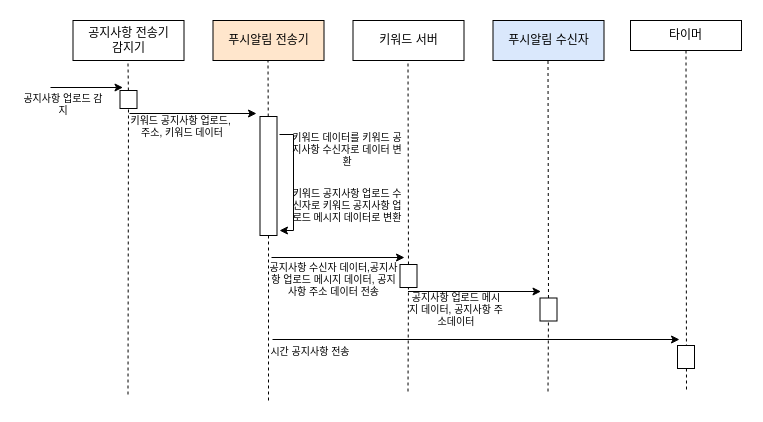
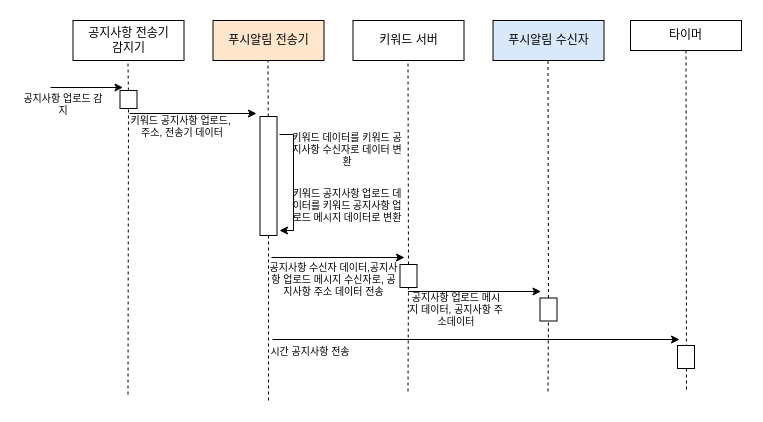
  <mxCell id="0" />
  <mxCell id="1" parent="0" />
  <mxCell id="2" value="키워드 서버" style="rounded=0;whiteSpace=wrap;html=1;" parent="1" vertex="1"><mxGeometry x="352.5" y="20" width="111" height="40" as="geometry" /></mxCell>
  <mxCell id="3" value="푸시알림 전송기" style="rounded=0;whiteSpace=wrap;html=1;fillColor=#ffe6cc;" parent="1" vertex="1"><mxGeometry x="212.5" y="20" width="111" height="40" as="geometry" /></mxCell>
  <mxCell id="4" value="공지사항 전송기&lt;br&gt;감지기" style="rounded=0;whiteSpace=wrap;html=1;" parent="1" vertex="1"><mxGeometry x="72.5" y="20" width="111" height="40" as="geometry" /></mxCell>
  <mxCell id="5" value="푸시알림 수신자" style="rounded=0;whiteSpace=wrap;html=1;fillColor=#dae8fc;" parent="1" vertex="1"><mxGeometry x="492.5" y="20" width="111" height="40" as="geometry" /></mxCell>
  <mxCell id="6" value="" style="endArrow=none;dashed=1;html=1;rounded=0;startArrow=none;" parent="1" source="18" edge="1"><mxGeometry width="50" height="50" relative="1" as="geometry"><mxPoint x="267.5" y="391" as="sourcePoint" /><mxPoint x="267.5" y="60" as="targetPoint" /></mxGeometry></mxCell>
  <mxCell id="7" value="" style="endArrow=none;dashed=1;html=1;rounded=0;startArrow=none;" parent="1" source="20" edge="1"><mxGeometry width="50" height="50" relative="1" as="geometry"><mxPoint x="127.5" y="394" as="sourcePoint" /><mxPoint x="127.5" y="63" as="targetPoint" /></mxGeometry></mxCell>
  <mxCell id="8" value="" style="endArrow=none;dashed=1;html=1;rounded=0;startArrow=none;" parent="1" source="13" edge="1"><mxGeometry width="50" height="50" relative="1" as="geometry"><mxPoint x="547.5" y="391" as="sourcePoint" /><mxPoint x="547.5" y="60" as="targetPoint" /></mxGeometry></mxCell>
  <mxCell id="9" value="" style="endArrow=none;dashed=1;html=1;rounded=0;startArrow=none;" parent="1" source="15" edge="1"><mxGeometry width="50" height="50" relative="1" as="geometry"><mxPoint x="407.5" y="391" as="sourcePoint" /><mxPoint x="407.5" y="60" as="targetPoint" /></mxGeometry></mxCell>
  <mxCell id="10" value="" style="endArrow=classic;html=1;rounded=0;" parent="1" edge="1"><mxGeometry width="50" height="50" relative="1" as="geometry"><mxPoint x="407.5" y="291" as="sourcePoint" /><mxPoint x="540.5" y="291" as="targetPoint" /></mxGeometry></mxCell>
  <mxCell id="11" value="" style="endArrow=classic;html=1;rounded=0;" parent="1" edge="1"><mxGeometry width="50" height="50" relative="1" as="geometry"><mxPoint x="129" y="113" as="sourcePoint" /><mxPoint x="256" y="113" as="targetPoint" /></mxGeometry></mxCell>
  <mxCell id="12" value="" style="endArrow=classic;html=1;rounded=0;" parent="1" edge="1"><mxGeometry width="50" height="50" relative="1" as="geometry"><mxPoint x="271" y="257" as="sourcePoint" /><mxPoint x="404" y="257" as="targetPoint" /></mxGeometry></mxCell>
  <mxCell id="13" value="" style="rounded=0;whiteSpace=wrap;html=1;" parent="1" vertex="1"><mxGeometry x="539.5" y="297.5" width="17" height="23" as="geometry" /></mxCell>
  <mxCell id="14" value="" style="endArrow=none;dashed=1;html=1;rounded=0;" parent="1" target="13" edge="1"><mxGeometry width="50" height="50" relative="1" as="geometry"><mxPoint x="547.5" y="391" as="sourcePoint" /><mxPoint x="547.5" y="60" as="targetPoint" /></mxGeometry></mxCell>
  <mxCell id="15" value="" style="rounded=0;whiteSpace=wrap;html=1;" parent="1" vertex="1"><mxGeometry x="399.5" y="264" width="17" height="23" as="geometry" /></mxCell>
  <mxCell id="16" value="" style="endArrow=none;dashed=1;html=1;rounded=0;" parent="1" target="15" edge="1"><mxGeometry width="50" height="50" relative="1" as="geometry"><mxPoint x="407.5" y="391" as="sourcePoint" /><mxPoint x="407.5" y="60" as="targetPoint" /></mxGeometry></mxCell>
  <mxCell id="17" value="공지사항 업로드 메시지 데이터, 공지사항 주소데이터" style="text;html=1;strokeColor=none;fillColor=none;align=center;verticalAlign=middle;whiteSpace=wrap;rounded=0;fontSize=10;" parent="1" vertex="1"><mxGeometry x="407.5" y="294" width="96" height="30" as="geometry" /></mxCell>
  <mxCell id="18" value="" style="rounded=0;whiteSpace=wrap;html=1;" parent="1" vertex="1"><mxGeometry x="259.5" y="116" width="17" height="119" as="geometry" /></mxCell>
  <mxCell id="19" value="" style="endArrow=none;dashed=1;html=1;rounded=0;startArrow=none;" parent="1" target="18" edge="1"><mxGeometry width="50" height="50" relative="1" as="geometry"><mxPoint x="268" y="400" as="sourcePoint" /><mxPoint x="267.5" y="60" as="targetPoint" /></mxGeometry></mxCell>
  <mxCell id="20" value="" style="rounded=0;whiteSpace=wrap;html=1;" parent="1" vertex="1"><mxGeometry x="119.5" y="90" width="17" height="18" as="geometry" /></mxCell>
  <mxCell id="21" value="" style="endArrow=none;dashed=1;html=1;rounded=0;" parent="1" target="20" edge="1"><mxGeometry width="50" height="50" relative="1" as="geometry"><mxPoint x="127.5" y="394" as="sourcePoint" /><mxPoint x="127.5" y="63" as="targetPoint" /></mxGeometry></mxCell>
- <mxCell id="22" value="키워드 공지사항 업로드,&amp;nbsp; 주소, 키워드 데이터" style="text;html=1;strokeColor=none;fillColor=none;align=center;verticalAlign=middle;whiteSpace=wrap;rounded=0;fontSize=10;" parent="1" vertex="1"><mxGeometry x="125.5" y="110.5" width="111.5" height="30" as="geometry" /></mxCell>
+ <mxCell id="22" value="키워드 공지사항 업로드,&amp;nbsp; 주소, 전송기 데이터" style="text;html=1;strokeColor=none;fillColor=none;align=center;verticalAlign=middle;whiteSpace=wrap;rounded=0;fontSize=10;" parent="1" vertex="1"><mxGeometry x="125.5" y="110.5" width="111.5" height="30" as="geometry" /></mxCell>
  <mxCell id="23" value="" style="endArrow=classic;html=1;rounded=0;fontSize=10;" parent="1" edge="1"><mxGeometry width="50" height="50" relative="1" as="geometry"><mxPoint x="279" y="134" as="sourcePoint" /><mxPoint x="279" y="230" as="targetPoint" /><Array as="points"><mxPoint x="293" y="134" /><mxPoint x="293" y="230" /></Array></mxGeometry></mxCell>
  <mxCell id="24" value="공지사항 업로드 감지" style="text;html=1;strokeColor=none;fillColor=none;align=center;verticalAlign=middle;whiteSpace=wrap;rounded=0;fontSize=10;" parent="1" vertex="1"><mxGeometry x="20" y="88.5" width="86" height="30" as="geometry" /></mxCell>
  <mxCell id="25" value="" style="endArrow=classic;html=1;rounded=0;" parent="1" edge="1"><mxGeometry width="50" height="50" relative="1" as="geometry"><mxPoint x="50" y="87" as="sourcePoint" /><mxPoint x="122.5" y="87" as="targetPoint" /></mxGeometry></mxCell>
  <mxCell id="26" value="키워드 데이터를 키워드 공지사항 수신자로 데이터 변환" style="text;html=1;strokeColor=none;fillColor=none;align=center;verticalAlign=middle;whiteSpace=wrap;rounded=0;fontSize=10;" parent="1" vertex="1"><mxGeometry x="290" y="134" width="114" height="30" as="geometry" /></mxCell>
- <mxCell id="27" value="&lt;p class=&quot;0&quot;&gt;&lt;span style=&quot;font-family: &amp;#34;맑은 고딕&amp;#34;&quot;&gt;&lt;font style=&quot;font-size: 10px&quot;&gt;키워드 공지사항 업로드 수신자로 키워드 공지사항 업로드 메시지 데이터로 변환&lt;/font&gt;&lt;/span&gt;&lt;/p&gt;&lt;div id=&quot;hwpEditorBoardContent&quot; class=&quot;hwp_editor_board_content&quot;&gt;&lt;/div&gt;" style="text;html=1;strokeColor=none;fillColor=none;align=center;verticalAlign=middle;whiteSpace=wrap;rounded=0;fontSize=10;" parent="1" vertex="1"><mxGeometry x="290" y="190" width="114" height="30" as="geometry" /></mxCell>
- <mxCell id="28" value="&lt;p class=&quot;0&quot;&gt;&lt;font style=&quot;font-size: 10px&quot;&gt;공지사항 수신자 데이터,공지사항 업로드 메시지 데이터, 공지사항 주소 데이터 전송&lt;/font&gt;&lt;/p&gt;&lt;div id=&quot;hwpEditorBoardContent&quot; class=&quot;hwp_editor_board_content&quot;&gt;&lt;/div&gt;" style="text;html=1;strokeColor=none;fillColor=none;align=center;verticalAlign=middle;whiteSpace=wrap;rounded=0;fontSize=10;" parent="1" vertex="1"><mxGeometry x="266.5" y="264" width="133" height="30" as="geometry" /></mxCell>
+ <mxCell id="27" value="&lt;p class=&quot;0&quot;&gt;&lt;span style=&quot;font-family: &amp;#34;맑은 고딕&amp;#34;&quot;&gt;&lt;font style=&quot;font-size: 10px&quot;&gt;키워드 공지사항 업로드 데이터를 키워드 공지사항 업로드 메시지 데이터로 변환&lt;/font&gt;&lt;/span&gt;&lt;/p&gt;&lt;div id=&quot;hwpEditorBoardContent&quot; class=&quot;hwp_editor_board_content&quot;&gt;&lt;/div&gt;" style="text;html=1;strokeColor=none;fillColor=none;align=center;verticalAlign=middle;whiteSpace=wrap;rounded=0;fontSize=10;" parent="1" vertex="1"><mxGeometry x="290" y="190" width="114" height="30" as="geometry" /></mxCell>
+ <mxCell id="28" value="&lt;p class=&quot;0&quot;&gt;&lt;font style=&quot;font-size: 10px&quot;&gt;공지사항 수신자 데이터,공지사항 업로드 메시지 수신자로, 공지사항 주소 데이터 전송&lt;/font&gt;&lt;/p&gt;&lt;div id=&quot;hwpEditorBoardContent&quot; class=&quot;hwp_editor_board_content&quot;&gt;&lt;/div&gt;" style="text;html=1;strokeColor=none;fillColor=none;align=center;verticalAlign=middle;whiteSpace=wrap;rounded=0;fontSize=10;" parent="1" vertex="1"><mxGeometry x="266.5" y="264" width="133" height="30" as="geometry" /></mxCell>
  <mxCell id="29" value="타이머" style="rounded=0;whiteSpace=wrap;html=1;" parent="1" vertex="1"><mxGeometry x="630" y="20" width="111" height="30" as="geometry" /></mxCell>
  <mxCell id="30" value="" style="endArrow=none;dashed=1;html=1;rounded=0;entryX=0.5;entryY=1;entryDx=0;entryDy=0;" parent="1" target="29" edge="1"><mxGeometry width="50" height="50" relative="1" as="geometry"><mxPoint x="686" y="389" as="sourcePoint" /><mxPoint x="1003" y="218" as="targetPoint" /></mxGeometry></mxCell>
  <mxCell id="31" value="" style="endArrow=classic;html=1;rounded=0;" parent="1" edge="1"><mxGeometry width="50" height="50" relative="1" as="geometry"><mxPoint x="272" y="339" as="sourcePoint" /><mxPoint x="679" y="339" as="targetPoint" /></mxGeometry></mxCell>
  <mxCell id="32" value="" style="rounded=0;whiteSpace=wrap;html=1;" parent="1" vertex="1"><mxGeometry x="677" y="345" width="17" height="23" as="geometry" /></mxCell>
  <mxCell id="33" value="시간 공지사항 전송" style="text;html=1;strokeColor=none;fillColor=none;align=center;verticalAlign=middle;whiteSpace=wrap;rounded=0;fontSize=10;" parent="1" vertex="1"><mxGeometry x="266.5" y="336" width="86" height="30" as="geometry" /></mxCell>
